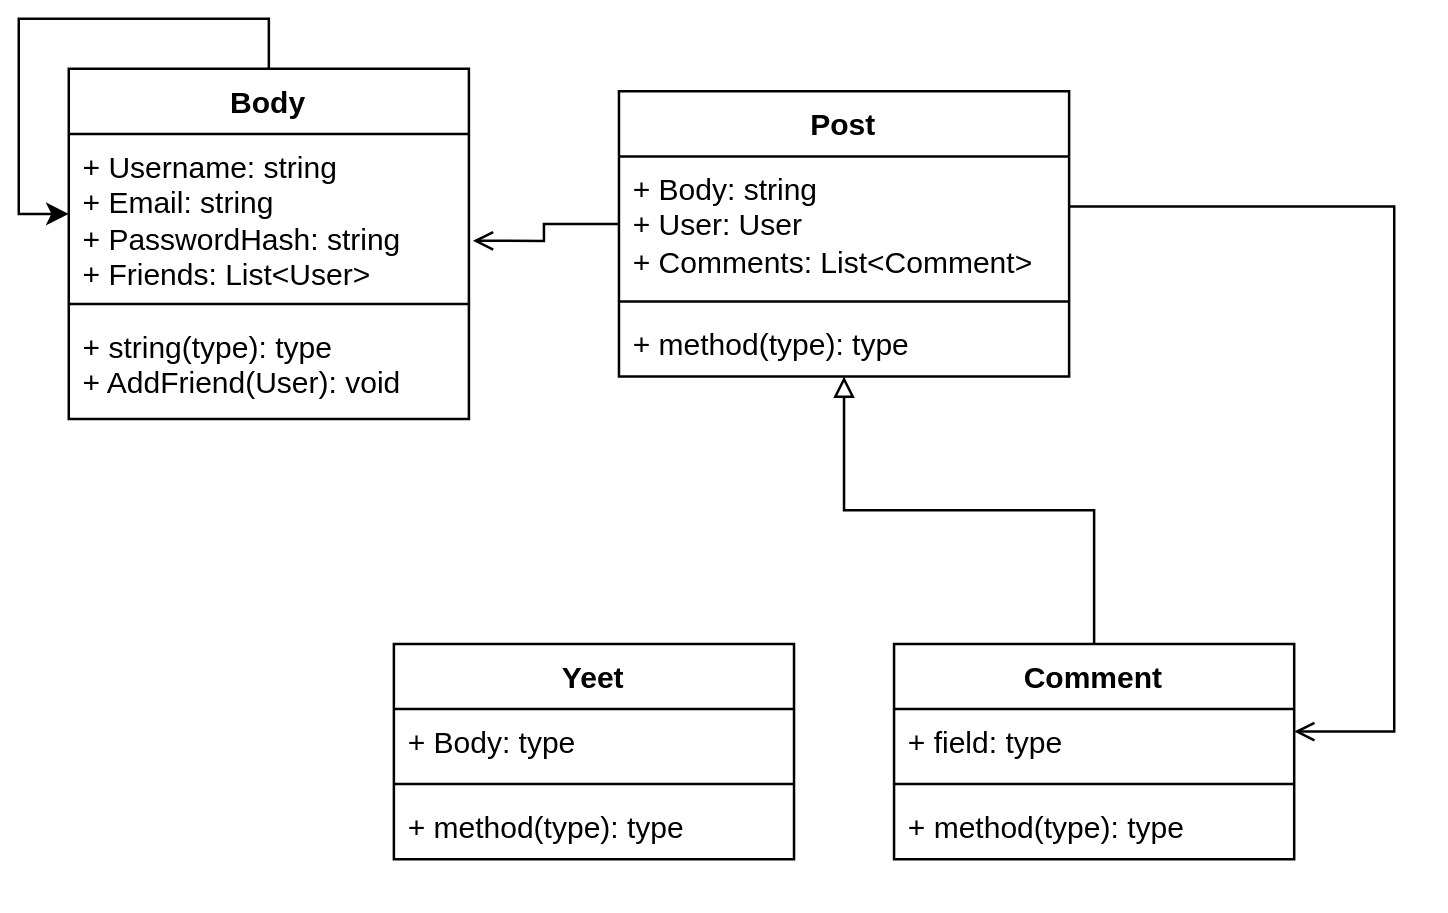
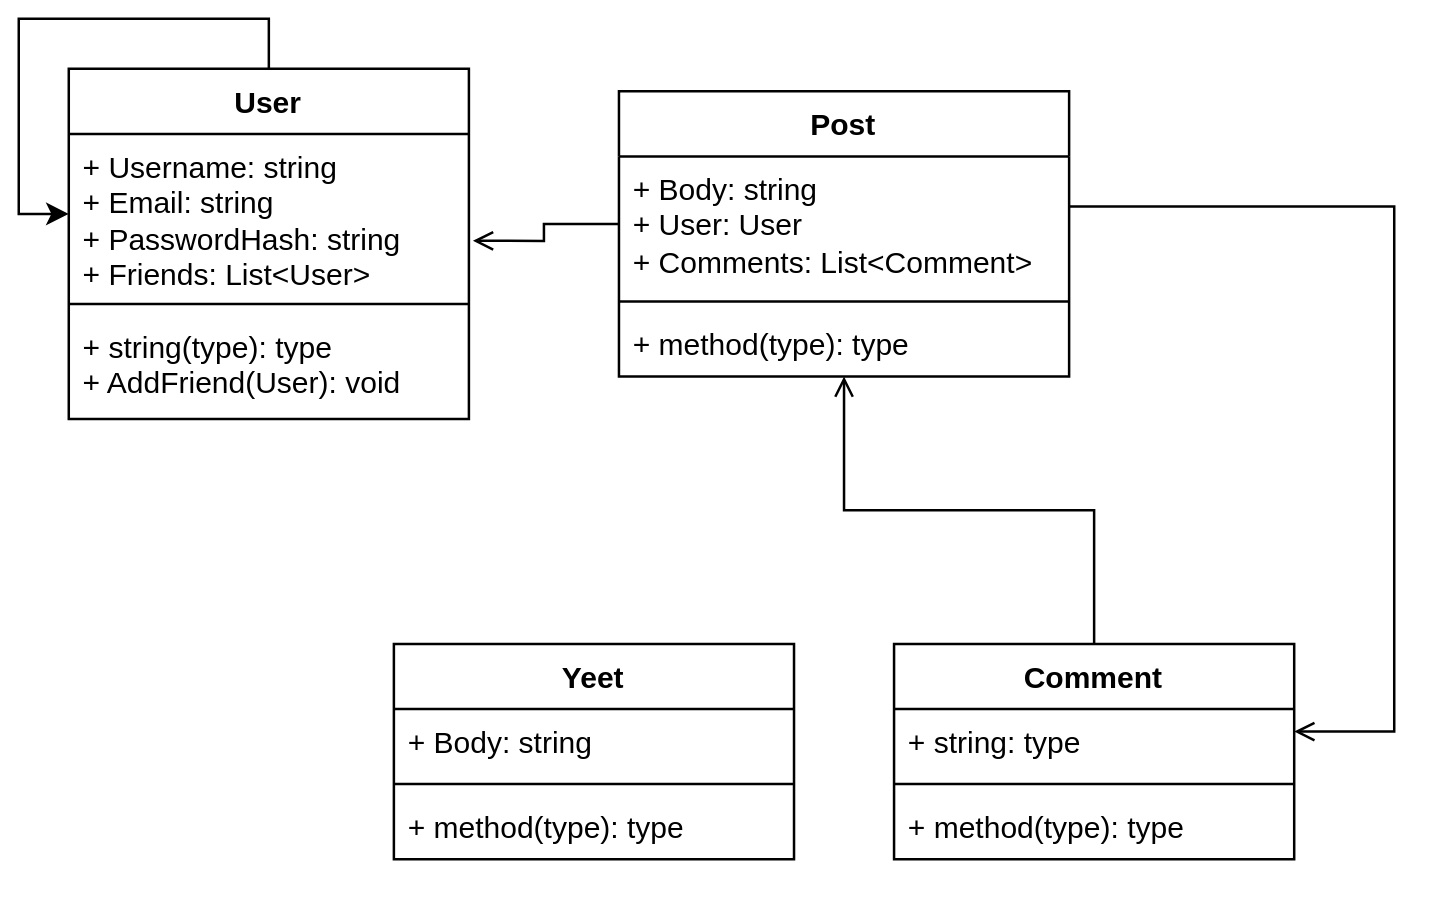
  <mxCell id="0" />
  <mxCell id="1" parent="0" />
- <mxCell id="2" value="Body" style="swimlane;fontStyle=1;align=center;verticalAlign=top;childLayout=stackLayout;horizontal=1;startSize=26;horizontalStack=0;resizeParent=1;resizeParentMax=0;resizeLast=0;collapsible=1;marginBottom=0;whiteSpace=wrap;html=1;" vertex="1" parent="1"><mxGeometry x="20" y="20" width="160" height="140" as="geometry" /></mxCell>
+ <mxCell id="2" value="User" style="swimlane;fontStyle=1;align=center;verticalAlign=top;childLayout=stackLayout;horizontal=1;startSize=26;horizontalStack=0;resizeParent=1;resizeParentMax=0;resizeLast=0;collapsible=1;marginBottom=0;whiteSpace=wrap;html=1;" vertex="1" parent="1"><mxGeometry x="20" y="20" width="160" height="140" as="geometry" /></mxCell>
  <mxCell id="3" value="+ Username: string&lt;br&gt;+ Email: string&lt;br&gt;+ PasswordHash: string&lt;br&gt;+ Friends: List&amp;lt;User&amp;gt;" style="text;strokeColor=none;fillColor=none;align=left;verticalAlign=top;spacingLeft=4;spacingRight=4;overflow=hidden;rotatable=0;points=[[0,0.5],[1,0.5]];portConstraint=eastwest;whiteSpace=wrap;html=1;" vertex="1" parent="2"><mxGeometry y="26" width="160" height="64" as="geometry" /></mxCell>
  <mxCell id="4" value="" style="line;strokeWidth=1;fillColor=none;align=left;verticalAlign=middle;spacingTop=-1;spacingLeft=3;spacingRight=3;rotatable=0;labelPosition=right;points=[];portConstraint=eastwest;strokeColor=inherit;" vertex="1" parent="2"><mxGeometry y="90" width="160" height="8" as="geometry" /></mxCell>
  <mxCell id="5" value="+ string(type): type&lt;br&gt;+ AddFriend(User): void" style="text;strokeColor=none;fillColor=none;align=left;verticalAlign=top;spacingLeft=4;spacingRight=4;overflow=hidden;rotatable=0;points=[[0,0.5],[1,0.5]];portConstraint=eastwest;whiteSpace=wrap;html=1;" vertex="1" parent="2"><mxGeometry y="98" width="160" height="42" as="geometry" /></mxCell>
  <mxCell id="6" style="edgeStyle=orthogonalEdgeStyle;rounded=0;orthogonalLoop=1;jettySize=auto;html=1;entryX=0;entryY=0.5;entryDx=0;entryDy=0;" edge="1" parent="2" source="2" target="3"><mxGeometry relative="1" as="geometry" /></mxCell>
  <mxCell id="7" value="Yeet" style="swimlane;fontStyle=1;align=center;verticalAlign=top;childLayout=stackLayout;horizontal=1;startSize=26;horizontalStack=0;resizeParent=1;resizeParentMax=0;resizeLast=0;collapsible=1;marginBottom=0;whiteSpace=wrap;html=1;" vertex="1" parent="1"><mxGeometry x="150" y="250" width="160" height="86" as="geometry" /></mxCell>
- <mxCell id="8" value="+ Body: type" style="text;strokeColor=none;fillColor=none;align=left;verticalAlign=top;spacingLeft=4;spacingRight=4;overflow=hidden;rotatable=0;points=[[0,0.5],[1,0.5]];portConstraint=eastwest;whiteSpace=wrap;html=1;" vertex="1" parent="7"><mxGeometry y="26" width="160" height="26" as="geometry" /></mxCell>
+ <mxCell id="8" value="+ Body: string" style="text;strokeColor=none;fillColor=none;align=left;verticalAlign=top;spacingLeft=4;spacingRight=4;overflow=hidden;rotatable=0;points=[[0,0.5],[1,0.5]];portConstraint=eastwest;whiteSpace=wrap;html=1;" vertex="1" parent="7"><mxGeometry y="26" width="160" height="26" as="geometry" /></mxCell>
  <mxCell id="9" value="" style="line;strokeWidth=1;fillColor=none;align=left;verticalAlign=middle;spacingTop=-1;spacingLeft=3;spacingRight=3;rotatable=0;labelPosition=right;points=[];portConstraint=eastwest;strokeColor=inherit;" vertex="1" parent="7"><mxGeometry y="52" width="160" height="8" as="geometry" /></mxCell>
  <mxCell id="10" value="+ method(type): type" style="text;strokeColor=none;fillColor=none;align=left;verticalAlign=top;spacingLeft=4;spacingRight=4;overflow=hidden;rotatable=0;points=[[0,0.5],[1,0.5]];portConstraint=eastwest;whiteSpace=wrap;html=1;" vertex="1" parent="7"><mxGeometry y="60" width="160" height="26" as="geometry" /></mxCell>
- <mxCell id="11" style="edgeStyle=orthogonalEdgeStyle;rounded=0;orthogonalLoop=1;jettySize=auto;html=1;exitX=0.5;exitY=0;exitDx=0;exitDy=0;entryX=0.5;entryY=1;entryDx=0;entryDy=0;endArrow=block;endFill=0;" edge="1" parent="1" source="12" target="17"><mxGeometry relative="1" as="geometry" /></mxCell>
+ <mxCell id="11" style="edgeStyle=orthogonalEdgeStyle;rounded=0;orthogonalLoop=1;jettySize=auto;html=1;exitX=0.5;exitY=0;exitDx=0;exitDy=0;entryX=0.5;entryY=1;entryDx=0;entryDy=0;endArrow=open;endFill=0;" edge="1" parent="1" source="12" target="17"><mxGeometry relative="1" as="geometry" /></mxCell>
  <mxCell id="12" value="Comment" style="swimlane;fontStyle=1;align=center;verticalAlign=top;childLayout=stackLayout;horizontal=1;startSize=26;horizontalStack=0;resizeParent=1;resizeParentMax=0;resizeLast=0;collapsible=1;marginBottom=0;whiteSpace=wrap;html=1;" vertex="1" parent="1"><mxGeometry x="350" y="250" width="160" height="86" as="geometry" /></mxCell>
- <mxCell id="13" value="+ field: type" style="text;strokeColor=none;fillColor=none;align=left;verticalAlign=top;spacingLeft=4;spacingRight=4;overflow=hidden;rotatable=0;points=[[0,0.5],[1,0.5]];portConstraint=eastwest;whiteSpace=wrap;html=1;" vertex="1" parent="12"><mxGeometry y="26" width="160" height="26" as="geometry" /></mxCell>
+ <mxCell id="13" value="+ string: type" style="text;strokeColor=none;fillColor=none;align=left;verticalAlign=top;spacingLeft=4;spacingRight=4;overflow=hidden;rotatable=0;points=[[0,0.5],[1,0.5]];portConstraint=eastwest;whiteSpace=wrap;html=1;" vertex="1" parent="12"><mxGeometry y="26" width="160" height="26" as="geometry" /></mxCell>
  <mxCell id="14" value="" style="line;strokeWidth=1;fillColor=none;align=left;verticalAlign=middle;spacingTop=-1;spacingLeft=3;spacingRight=3;rotatable=0;labelPosition=right;points=[];portConstraint=eastwest;strokeColor=inherit;" vertex="1" parent="12"><mxGeometry y="52" width="160" height="8" as="geometry" /></mxCell>
  <mxCell id="15" value="+ method(type): type" style="text;strokeColor=none;fillColor=none;align=left;verticalAlign=top;spacingLeft=4;spacingRight=4;overflow=hidden;rotatable=0;points=[[0,0.5],[1,0.5]];portConstraint=eastwest;whiteSpace=wrap;html=1;" vertex="1" parent="12"><mxGeometry y="60" width="160" height="26" as="geometry" /></mxCell>
  <mxCell id="16" style="edgeStyle=orthogonalEdgeStyle;rounded=0;orthogonalLoop=1;jettySize=auto;html=1;endArrow=open;endFill=0;" edge="1" parent="1" source="17"><mxGeometry relative="1" as="geometry"><mxPoint x="510" y="285" as="targetPoint" /><Array as="points"><mxPoint x="550" y="75" /><mxPoint x="550" y="285" /><mxPoint x="510" y="285" /></Array></mxGeometry></mxCell>
  <mxCell id="17" value="Post" style="swimlane;fontStyle=1;align=center;verticalAlign=top;childLayout=stackLayout;horizontal=1;startSize=26;horizontalStack=0;resizeParent=1;resizeParentMax=0;resizeLast=0;collapsible=1;marginBottom=0;whiteSpace=wrap;html=1;" vertex="1" parent="1"><mxGeometry x="240" y="29" width="180" height="114" as="geometry" /></mxCell>
  <mxCell id="18" value="+ Body: string&lt;br&gt;+ User: User&lt;br&gt;+ Comments: List&amp;lt;Comment&amp;gt;" style="text;strokeColor=none;fillColor=none;align=left;verticalAlign=top;spacingLeft=4;spacingRight=4;overflow=hidden;rotatable=0;points=[[0,0.5],[1,0.5]];portConstraint=eastwest;whiteSpace=wrap;html=1;" vertex="1" parent="17"><mxGeometry y="26" width="180" height="54" as="geometry" /></mxCell>
  <mxCell id="19" value="" style="line;strokeWidth=1;fillColor=none;align=left;verticalAlign=middle;spacingTop=-1;spacingLeft=3;spacingRight=3;rotatable=0;labelPosition=right;points=[];portConstraint=eastwest;strokeColor=inherit;" vertex="1" parent="17"><mxGeometry y="80" width="180" height="8" as="geometry" /></mxCell>
  <mxCell id="20" value="+ method(type): type" style="text;strokeColor=none;fillColor=none;align=left;verticalAlign=top;spacingLeft=4;spacingRight=4;overflow=hidden;rotatable=0;points=[[0,0.5],[1,0.5]];portConstraint=eastwest;whiteSpace=wrap;html=1;" vertex="1" parent="17"><mxGeometry y="88" width="180" height="26" as="geometry" /></mxCell>
  <mxCell id="21" style="edgeStyle=orthogonalEdgeStyle;rounded=0;orthogonalLoop=1;jettySize=auto;html=1;exitX=0;exitY=0.5;exitDx=0;exitDy=0;entryX=1.01;entryY=0.668;entryDx=0;entryDy=0;entryPerimeter=0;endArrow=open;endFill=0;" edge="1" parent="1" source="18" target="3"><mxGeometry relative="1" as="geometry" /></mxCell>
